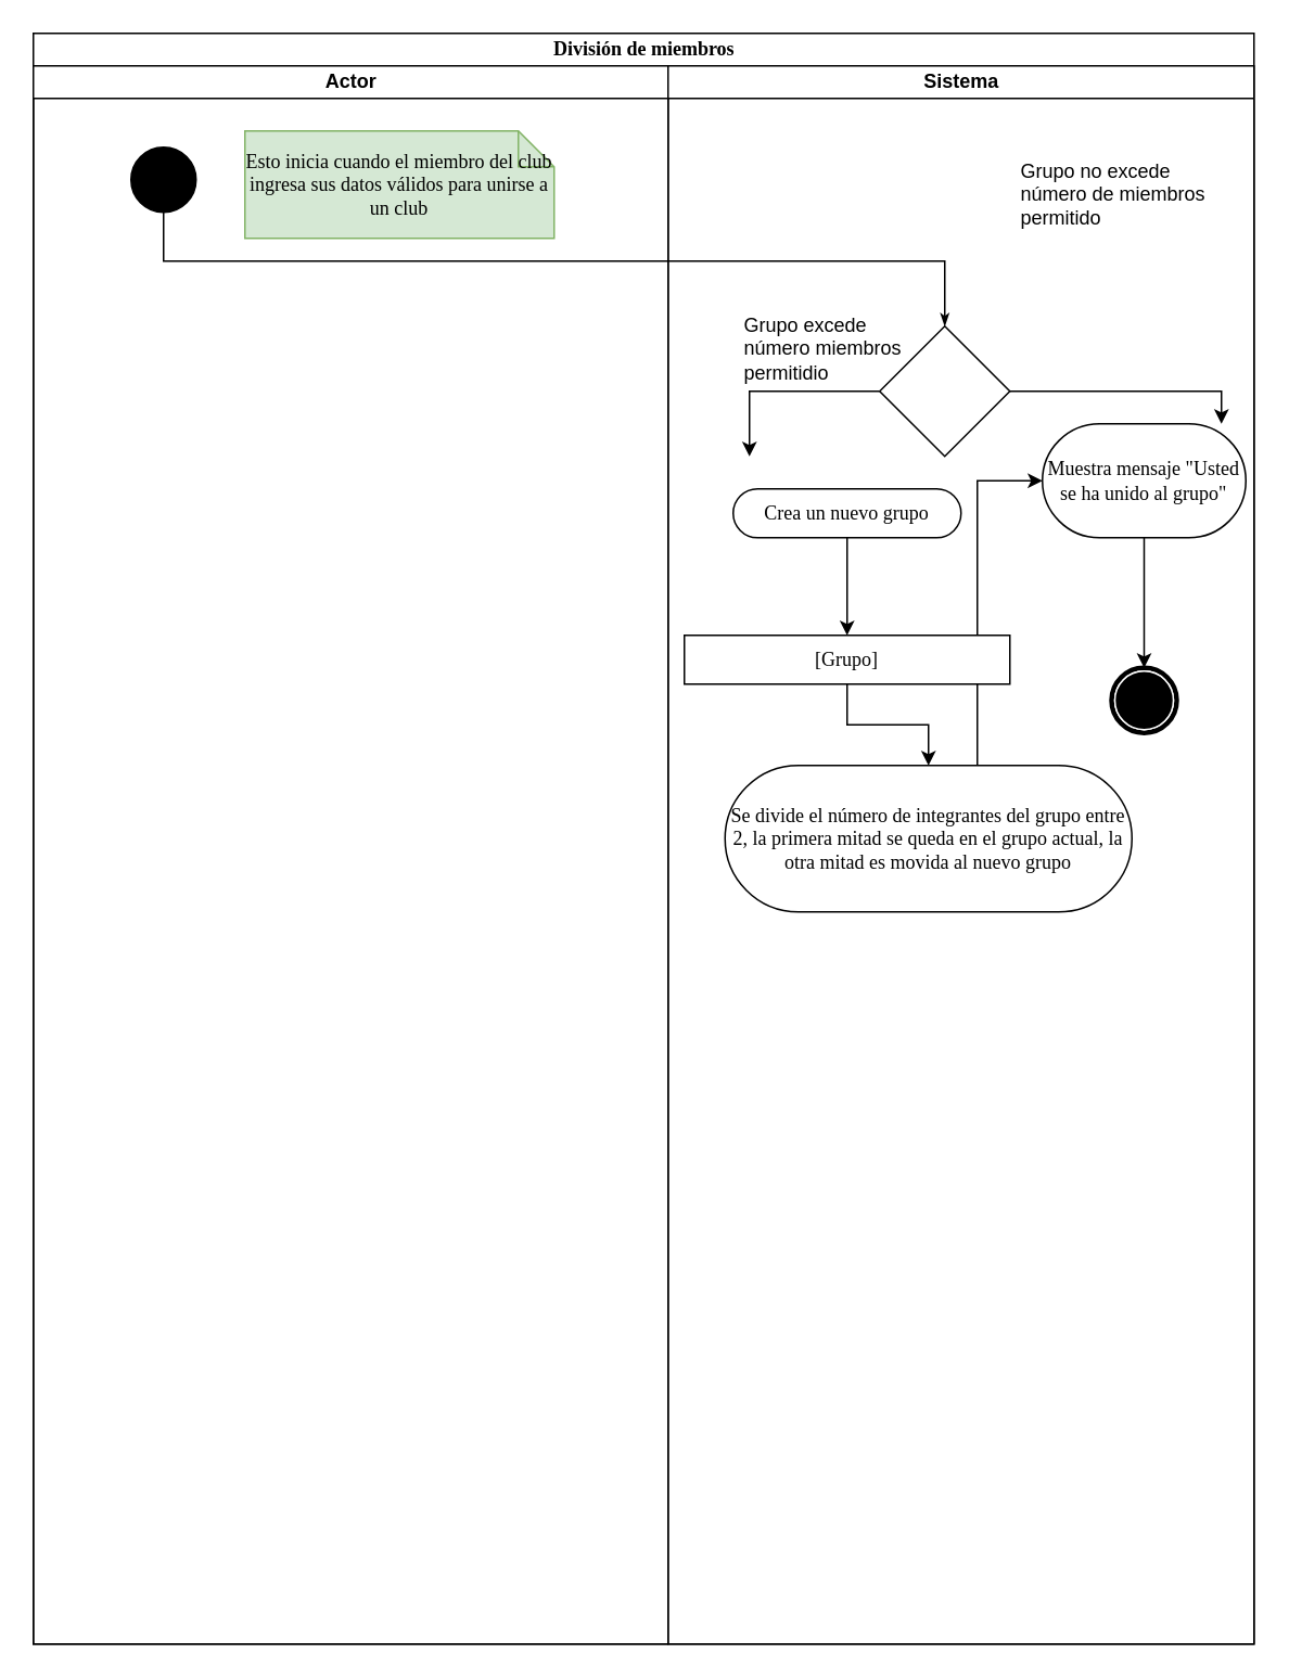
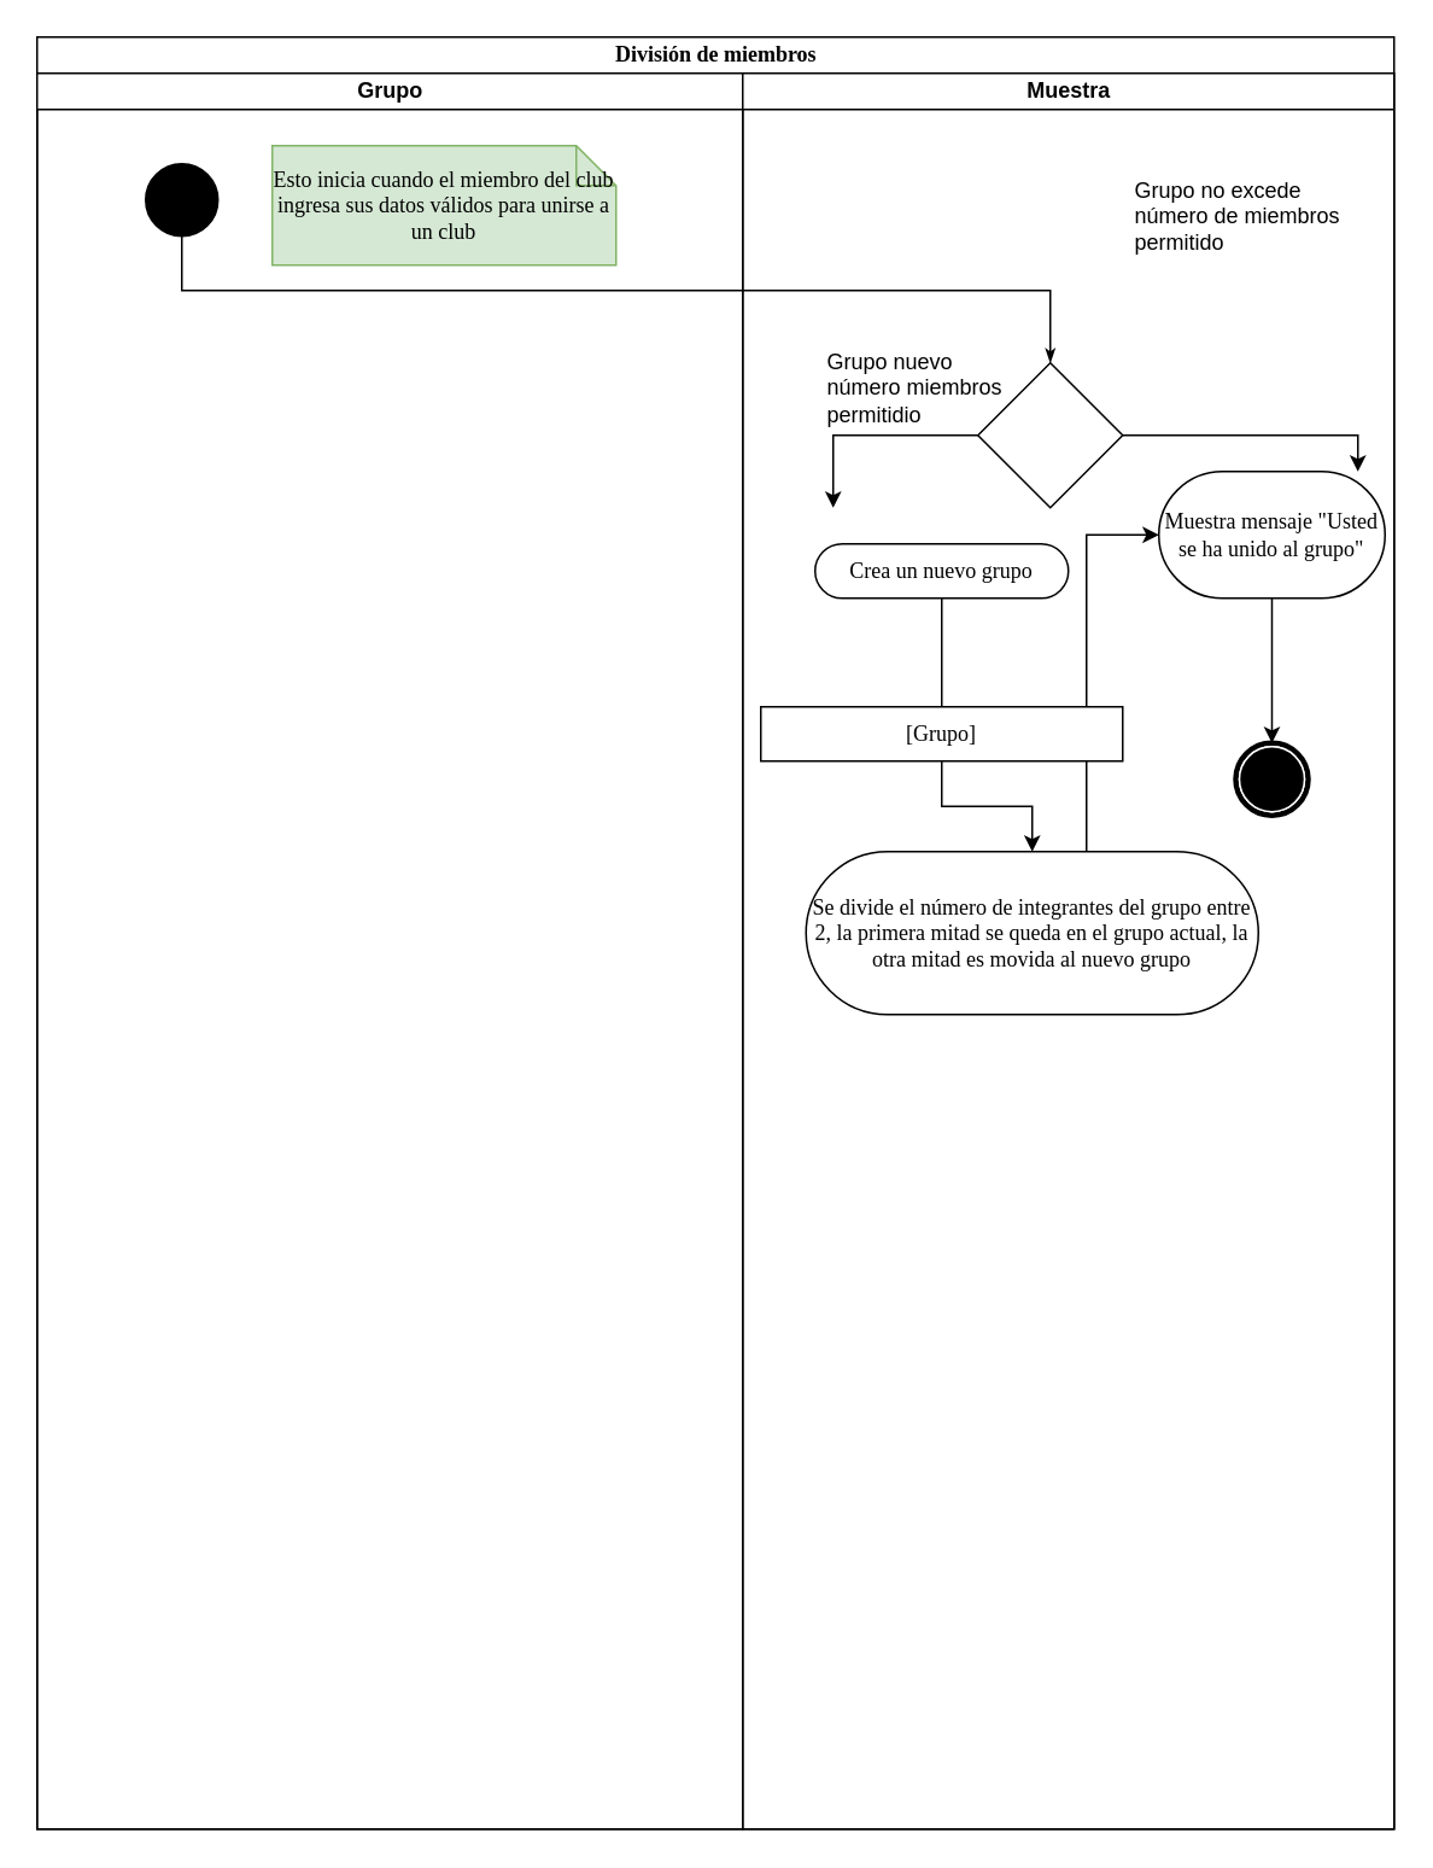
  <mxCell id="0" />
  <mxCell id="1" parent="0" />
  <mxCell id="2" value="División de miembros" style="swimlane;html=1;childLayout=stackLayout;startSize=20;rounded=0;shadow=0;comic=0;labelBackgroundColor=none;strokeColor=#000000;strokeWidth=1;fillColor=#ffffff;fontFamily=Verdana;fontSize=12;fontColor=#000000;align=center;" parent="1" vertex="1"><mxGeometry x="20" y="20" width="750" height="990" as="geometry" /></mxCell>
- <mxCell id="3" value="Actor" style="swimlane;html=1;startSize=20;" parent="2" vertex="1"><mxGeometry y="20" width="390" height="970" as="geometry" /></mxCell>
+ <mxCell id="3" value="Grupo" style="swimlane;html=1;startSize=20;" parent="2" vertex="1"><mxGeometry y="20" width="390" height="970" as="geometry" /></mxCell>
  <mxCell id="4" value="" style="ellipse;whiteSpace=wrap;html=1;rounded=0;shadow=0;comic=0;labelBackgroundColor=none;strokeColor=#000000;strokeWidth=1;fillColor=#000000;fontFamily=Verdana;fontSize=12;fontColor=#000000;align=center;" parent="3" vertex="1"><mxGeometry x="60" y="50" width="40" height="40" as="geometry" /></mxCell>
  <mxCell id="5" value="Esto inicia cuando el miembro del club ingresa sus datos válidos para unirse a un club" style="shape=note;whiteSpace=wrap;html=1;rounded=0;shadow=0;comic=0;labelBackgroundColor=none;strokeColor=#82b366;strokeWidth=1;fillColor=#d5e8d4;fontFamily=Verdana;fontSize=12;align=center;size=22;" vertex="1" parent="3"><mxGeometry x="130" y="40" width="190" height="66" as="geometry" /></mxCell>
  <mxCell id="6" style="edgeStyle=orthogonalEdgeStyle;rounded=0;html=1;labelBackgroundColor=none;startArrow=none;startFill=0;startSize=5;endArrow=classicThin;endFill=1;endSize=5;jettySize=auto;orthogonalLoop=1;strokeColor=#000000;strokeWidth=1;fontFamily=Verdana;fontSize=12;fontColor=#000000;" parent="2" source="4" edge="1"><mxGeometry relative="1" as="geometry"><mxPoint x="560" y="180" as="targetPoint" /><Array as="points"><mxPoint x="80" y="140" /><mxPoint x="560" y="140" /></Array></mxGeometry></mxCell>
- <mxCell id="7" value="Sistema" style="swimlane;html=1;startSize=20;" parent="2" vertex="1"><mxGeometry x="390" y="20" width="360" height="970" as="geometry" /></mxCell>
+ <mxCell id="7" value="Muestra" style="swimlane;html=1;startSize=20;" parent="2" vertex="1"><mxGeometry x="390" y="20" width="360" height="970" as="geometry" /></mxCell>
  <mxCell id="8" value="" style="shape=mxgraph.bpmn.shape;html=1;verticalLabelPosition=bottom;labelBackgroundColor=#ffffff;verticalAlign=top;perimeter=ellipsePerimeter;outline=end;symbol=terminate;rounded=0;shadow=0;comic=0;strokeColor=#000000;strokeWidth=1;fillColor=#ffffff;fontFamily=Verdana;fontSize=12;fontColor=#000000;align=center;" parent="7" vertex="1"><mxGeometry x="272.5" y="370" width="40" height="40" as="geometry" /></mxCell>
  <mxCell id="9" value="" style="edgeStyle=orthogonalEdgeStyle;rounded=0;orthogonalLoop=1;jettySize=auto;html=1;" edge="1" parent="7" source="10"><mxGeometry relative="1" as="geometry"><mxPoint x="50" y="240" as="targetPoint" /><Array as="points"><mxPoint x="50" y="200" /></Array></mxGeometry></mxCell>
  <mxCell id="10" value="" style="rhombus;whiteSpace=wrap;html=1;" vertex="1" parent="7"><mxGeometry x="130" y="160" width="80" height="80" as="geometry" /></mxCell>
- <mxCell id="11" value="&lt;div&gt;Grupo excede&lt;/div&gt;&lt;div&gt;número miembros&lt;/div&gt;&lt;div&gt;permitidio&lt;br&gt;&lt;/div&gt;" style="text;html=1;resizable=0;points=[];autosize=1;align=left;verticalAlign=top;spacingTop=-4;" vertex="1" parent="7"><mxGeometry x="45" y="150" width="110" height="40" as="geometry" /></mxCell>
+ <mxCell id="11" value="&lt;div&gt;Grupo nuevo&lt;/div&gt;&lt;div&gt;número miembros&lt;/div&gt;&lt;div&gt;permitidio&lt;br&gt;&lt;/div&gt;" style="text;html=1;resizable=0;points=[];autosize=1;align=left;verticalAlign=top;spacingTop=-4;" vertex="1" parent="7"><mxGeometry x="45" y="150" width="110" height="40" as="geometry" /></mxCell>
  <mxCell id="12" value="&lt;div&gt;Grupo no excede&lt;/div&gt;&lt;div&gt;número de miembros&lt;/div&gt;&lt;div&gt;permitido&lt;br&gt;&lt;/div&gt;" style="text;html=1;resizable=0;points=[];autosize=1;align=left;verticalAlign=top;spacingTop=-4;" vertex="1" parent="7"><mxGeometry x="215" y="55" width="130" height="40" as="geometry" /></mxCell>
  <mxCell id="13" value="" style="edgeStyle=orthogonalEdgeStyle;rounded=0;orthogonalLoop=1;jettySize=auto;html=1;" edge="1" parent="7" source="14" target="20"><mxGeometry relative="1" as="geometry"><mxPoint x="330" y="310" as="targetPoint" /><Array as="points"><mxPoint x="190" y="255" /></Array></mxGeometry></mxCell>
  <mxCell id="14" value="Se divide el número de integrantes del grupo entre 2, la primera mitad se queda en el grupo actual, la otra mitad es movida al nuevo grupo" style="rounded=1;whiteSpace=wrap;html=1;shadow=0;comic=0;labelBackgroundColor=none;strokeColor=#000000;strokeWidth=1;fillColor=#ffffff;fontFamily=Verdana;fontSize=12;fontColor=#000000;align=center;arcSize=50;" vertex="1" parent="7"><mxGeometry x="35" y="430" width="250" height="90" as="geometry" /></mxCell>
- <mxCell id="15" value="" style="edgeStyle=orthogonalEdgeStyle;rounded=0;orthogonalLoop=1;jettySize=auto;html=1;" edge="1" parent="7" source="16" target="18"><mxGeometry relative="1" as="geometry" /></mxCell>
+ <mxCell id="15" value="" style="edgeStyle=orthogonalEdgeStyle;rounded=0;orthogonalLoop=1;jettySize=auto;html=1;endArrow=none;" edge="1" parent="7" source="16" target="18"><mxGeometry relative="1" as="geometry" /></mxCell>
  <mxCell id="16" value="Crea un nuevo grupo" style="rounded=1;whiteSpace=wrap;html=1;shadow=0;comic=0;labelBackgroundColor=none;strokeColor=#000000;strokeWidth=1;fillColor=#ffffff;fontFamily=Verdana;fontSize=12;fontColor=#000000;align=center;arcSize=50;" vertex="1" parent="7"><mxGeometry x="40" y="260" width="140" height="30" as="geometry" /></mxCell>
  <mxCell id="17" value="" style="edgeStyle=orthogonalEdgeStyle;rounded=0;orthogonalLoop=1;jettySize=auto;html=1;" edge="1" parent="7" source="18" target="14"><mxGeometry relative="1" as="geometry" /></mxCell>
  <mxCell id="18" value="[Grupo]" style="rounded=0;whiteSpace=wrap;html=1;shadow=0;comic=0;labelBackgroundColor=none;strokeColor=#000000;strokeWidth=1;fillColor=#ffffff;fontFamily=Verdana;fontSize=12;fontColor=#000000;align=center;arcSize=50;" vertex="1" parent="7"><mxGeometry x="10" y="350" width="200" height="30" as="geometry" /></mxCell>
  <mxCell id="19" value="" style="edgeStyle=orthogonalEdgeStyle;rounded=0;orthogonalLoop=1;jettySize=auto;html=1;" edge="1" parent="7" source="20"><mxGeometry relative="1" as="geometry"><mxPoint x="292.5" y="370" as="targetPoint" /></mxGeometry></mxCell>
  <mxCell id="20" value="Muestra mensaje &quot;Usted se ha unido al grupo&quot;" style="rounded=1;whiteSpace=wrap;html=1;shadow=0;comic=0;labelBackgroundColor=none;strokeColor=#000000;strokeWidth=1;fillColor=#ffffff;fontFamily=Verdana;fontSize=12;fontColor=#000000;align=center;arcSize=50;" vertex="1" parent="7"><mxGeometry x="230" y="220" width="125" height="70" as="geometry" /></mxCell>
  <mxCell id="21" style="edgeStyle=orthogonalEdgeStyle;rounded=0;orthogonalLoop=1;jettySize=auto;html=1;exitX=1;exitY=0.5;exitDx=0;exitDy=0;" edge="1" parent="1" source="10"><mxGeometry relative="1" as="geometry"><mxPoint x="750" y="260" as="targetPoint" /><Array as="points"><mxPoint x="750" y="240" /></Array></mxGeometry></mxCell>
